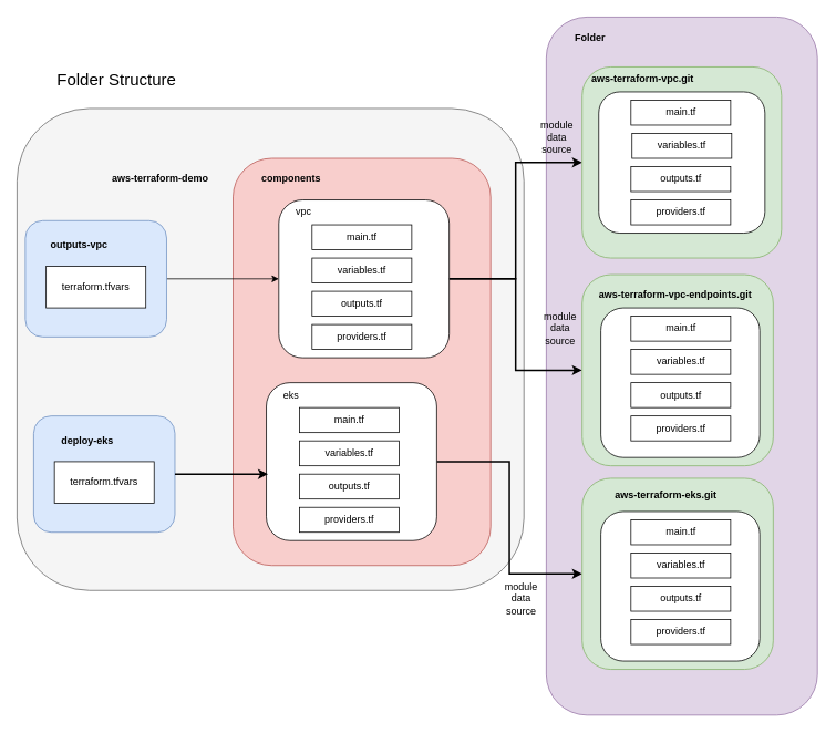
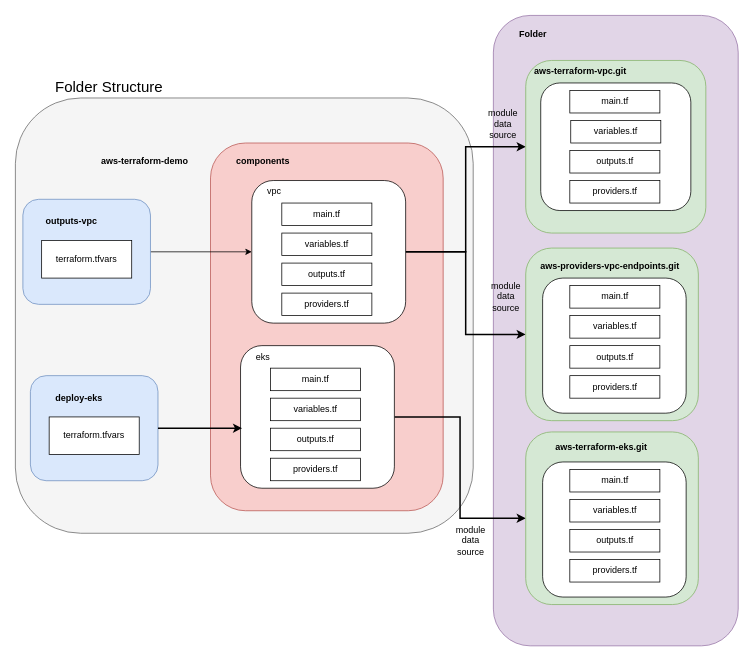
  <mxCell id="0" />
  <mxCell id="1" parent="0" />
  <mxCell id="2" value="" style="rounded=1;whiteSpace=wrap;html=1;fillColor=#e1d5e7;strokeColor=#9673a6;" vertex="1" parent="1"><mxGeometry x="656.88" y="20" width="326.25" height="840" as="geometry" /></mxCell>
  <mxCell id="3" value="" style="rounded=1;whiteSpace=wrap;html=1;fillColor=#f5f5f5;fontColor=#333333;strokeColor=#666666;" vertex="1" parent="1"><mxGeometry x="20" y="130" width="610" height="580" as="geometry" /></mxCell>
  <mxCell id="4" value="" style="rounded=1;whiteSpace=wrap;html=1;fillColor=#f8cecc;strokeColor=#b85450;" vertex="1" parent="1"><mxGeometry x="280" y="190" width="310" height="490" as="geometry" /></mxCell>
- <mxCell id="5" value="&lt;font style=&quot;font-size: 20px;&quot;&gt;Folder Structure&lt;/font&gt;" style="text;html=1;strokeColor=none;fillColor=none;align=center;verticalAlign=middle;whiteSpace=wrap;rounded=0;" vertex="1" parent="1"><mxGeometry x="35" y="80" width="210" height="30" as="geometry" /></mxCell>
+ <mxCell id="5" value="&lt;font style=&quot;font-size: 20px;&quot;&gt;Folder Structure&lt;/font&gt;" style="text;html=1;strokeColor=none;fillColor=none;align=center;verticalAlign=middle;whiteSpace=wrap;rounded=0;" vertex="1" parent="1"><mxGeometry x="40" y="100" width="210" height="30" as="geometry" /></mxCell>
  <mxCell id="6" style="edgeStyle=orthogonalEdgeStyle;rounded=0;orthogonalLoop=1;jettySize=auto;html=1;exitX=1;exitY=0.5;exitDx=0;exitDy=0;" edge="1" parent="1" source="7" target="10"><mxGeometry relative="1" as="geometry" /></mxCell>
  <mxCell id="7" value="" style="rounded=1;whiteSpace=wrap;html=1;fillColor=#dae8fc;strokeColor=#6c8ebf;" vertex="1" parent="1"><mxGeometry x="30" y="265" width="170" height="140" as="geometry" /></mxCell>
  <mxCell id="8" style="edgeStyle=orthogonalEdgeStyle;rounded=0;orthogonalLoop=1;jettySize=auto;html=1;exitX=1;exitY=0.5;exitDx=0;exitDy=0;entryX=0;entryY=0.5;entryDx=0;entryDy=0;strokeWidth=2;" edge="1" parent="1" source="10" target="20"><mxGeometry relative="1" as="geometry" /></mxCell>
  <mxCell id="9" style="edgeStyle=orthogonalEdgeStyle;rounded=0;orthogonalLoop=1;jettySize=auto;html=1;exitX=1;exitY=0.5;exitDx=0;exitDy=0;entryX=0;entryY=0.5;entryDx=0;entryDy=0;strokeWidth=2;" edge="1" parent="1" source="10" target="27"><mxGeometry relative="1" as="geometry"><Array as="points"><mxPoint x="620" y="335" /><mxPoint x="620" y="445" /></Array></mxGeometry></mxCell>
  <mxCell id="10" value="" style="rounded=1;whiteSpace=wrap;html=1;" vertex="1" parent="1"><mxGeometry x="335" y="240" width="205" height="190" as="geometry" /></mxCell>
  <mxCell id="11" value="&lt;b&gt;outputs-vpc&lt;/b&gt;" style="text;html=1;strokeColor=none;fillColor=none;align=center;verticalAlign=middle;whiteSpace=wrap;rounded=0;" vertex="1" parent="1"><mxGeometry x="50" y="280" width="90" height="30" as="geometry" /></mxCell>
  <mxCell id="12" value="&lt;div&gt;terraform.tfvars&lt;/div&gt;" style="rounded=0;whiteSpace=wrap;html=1;" vertex="1" parent="1"><mxGeometry x="55" y="320" width="120" height="50" as="geometry" /></mxCell>
  <mxCell id="13" style="edgeStyle=orthogonalEdgeStyle;rounded=0;orthogonalLoop=1;jettySize=auto;html=1;exitX=0.5;exitY=1;exitDx=0;exitDy=0;" edge="1" parent="1" source="7" target="7"><mxGeometry relative="1" as="geometry" /></mxCell>
  <mxCell id="14" value="vpc" style="text;html=1;strokeColor=none;fillColor=none;align=center;verticalAlign=middle;whiteSpace=wrap;rounded=0;" vertex="1" parent="1"><mxGeometry x="335" y="240" width="60" height="30" as="geometry" /></mxCell>
  <mxCell id="15" value="&lt;b&gt;components&lt;/b&gt;" style="text;html=1;strokeColor=none;fillColor=none;align=center;verticalAlign=middle;whiteSpace=wrap;rounded=0;" vertex="1" parent="1"><mxGeometry x="320" y="200" width="60" height="30" as="geometry" /></mxCell>
  <mxCell id="16" value="main.tf" style="rounded=0;whiteSpace=wrap;html=1;" vertex="1" parent="1"><mxGeometry x="375" y="270" width="120" height="30" as="geometry" /></mxCell>
  <mxCell id="17" value="&lt;div&gt;variables.tf&lt;/div&gt;" style="rounded=0;whiteSpace=wrap;html=1;" vertex="1" parent="1"><mxGeometry x="375" y="310" width="120" height="30" as="geometry" /></mxCell>
  <mxCell id="18" value="outputs.tf" style="rounded=0;whiteSpace=wrap;html=1;" vertex="1" parent="1"><mxGeometry x="375" y="350" width="120" height="30" as="geometry" /></mxCell>
  <mxCell id="19" value="&lt;div&gt;providers.tf&lt;/div&gt;" style="rounded=0;whiteSpace=wrap;html=1;" vertex="1" parent="1"><mxGeometry x="375" y="390" width="120" height="30" as="geometry" /></mxCell>
  <mxCell id="20" value="" style="rounded=1;whiteSpace=wrap;html=1;fillColor=#d5e8d4;strokeColor=#82b366;" vertex="1" parent="1"><mxGeometry x="700" y="80" width="240" height="230" as="geometry" /></mxCell>
  <mxCell id="21" value="&lt;b&gt;aws-terraform-vpc.git&lt;/b&gt;" style="text;html=1;strokeColor=none;fillColor=none;align=center;verticalAlign=middle;whiteSpace=wrap;rounded=0;" vertex="1" parent="1"><mxGeometry x="707.5" y="80" width="130" height="30" as="geometry" /></mxCell>
  <mxCell id="22" value="" style="rounded=1;whiteSpace=wrap;html=1;" vertex="1" parent="1"><mxGeometry x="720" y="110" width="200" height="170" as="geometry" /></mxCell>
  <mxCell id="23" value="main.tf" style="rounded=0;whiteSpace=wrap;html=1;" vertex="1" parent="1"><mxGeometry x="758.75" y="120" width="120" height="30" as="geometry" /></mxCell>
  <mxCell id="24" value="&lt;div&gt;variables.tf&lt;/div&gt;" style="rounded=0;whiteSpace=wrap;html=1;" vertex="1" parent="1"><mxGeometry x="760" y="160" width="120" height="30" as="geometry" /></mxCell>
  <mxCell id="25" value="outputs.tf" style="rounded=0;whiteSpace=wrap;html=1;" vertex="1" parent="1"><mxGeometry x="758.75" y="200" width="120" height="30" as="geometry" /></mxCell>
  <mxCell id="26" value="&lt;div&gt;providers.tf&lt;/div&gt;" style="rounded=0;whiteSpace=wrap;html=1;" vertex="1" parent="1"><mxGeometry x="758.75" y="240" width="120" height="30" as="geometry" /></mxCell>
  <mxCell id="27" value="" style="rounded=1;whiteSpace=wrap;html=1;fillColor=#d5e8d4;strokeColor=#82b366;" vertex="1" parent="1"><mxGeometry x="700" y="330" width="230" height="230" as="geometry" /></mxCell>
  <mxCell id="28" value="&lt;b&gt;aws-terraform-vpc-endpoints&lt;/b&gt;" style="text;html=1;strokeColor=none;fillColor=none;align=center;verticalAlign=middle;whiteSpace=wrap;rounded=0;" vertex="1" parent="1"><mxGeometry x="701.25" y="575" width="180" height="30" as="geometry" /></mxCell>
  <mxCell id="29" value="" style="rounded=1;whiteSpace=wrap;html=1;" vertex="1" parent="1"><mxGeometry x="722.5" y="370" width="191.25" height="180" as="geometry" /></mxCell>
  <mxCell id="30" value="main.tf" style="rounded=0;whiteSpace=wrap;html=1;" vertex="1" parent="1"><mxGeometry x="758.75" y="380" width="120" height="30" as="geometry" /></mxCell>
  <mxCell id="31" value="&lt;div&gt;variables.tf&lt;/div&gt;" style="rounded=0;whiteSpace=wrap;html=1;" vertex="1" parent="1"><mxGeometry x="758.75" y="420" width="120" height="30" as="geometry" /></mxCell>
  <mxCell id="32" value="outputs.tf" style="rounded=0;whiteSpace=wrap;html=1;" vertex="1" parent="1"><mxGeometry x="758.75" y="460" width="120" height="30" as="geometry" /></mxCell>
  <mxCell id="33" value="&lt;div&gt;providers.tf&lt;/div&gt;" style="rounded=0;whiteSpace=wrap;html=1;" vertex="1" parent="1"><mxGeometry x="758.75" y="500" width="120" height="30" as="geometry" /></mxCell>
  <mxCell id="34" value="&lt;b&gt;aws-terraform-demo&lt;/b&gt;" style="text;html=1;strokeColor=none;fillColor=none;align=center;verticalAlign=middle;whiteSpace=wrap;rounded=0;" vertex="1" parent="1"><mxGeometry x="130" y="200" width="125" height="30" as="geometry" /></mxCell>
  <mxCell id="35" value="module data source" style="text;html=1;strokeColor=none;fillColor=none;align=center;verticalAlign=middle;whiteSpace=wrap;rounded=0;" vertex="1" parent="1"><mxGeometry x="643.75" y="380" width="60" height="30" as="geometry" /></mxCell>
  <mxCell id="36" value="module data source" style="text;html=1;strokeColor=none;fillColor=none;align=center;verticalAlign=middle;whiteSpace=wrap;rounded=0;" vertex="1" parent="1"><mxGeometry x="640" y="150" width="60" height="30" as="geometry" /></mxCell>
  <mxCell id="37" value="" style="rounded=1;whiteSpace=wrap;html=1;fillColor=#dae8fc;strokeColor=#6c8ebf;" vertex="1" parent="1"><mxGeometry x="40" y="500" width="170" height="140" as="geometry" /></mxCell>
  <mxCell id="38" value="&lt;b&gt;deploy-eks&lt;/b&gt;" style="text;html=1;strokeColor=none;fillColor=none;align=center;verticalAlign=middle;whiteSpace=wrap;rounded=0;" vertex="1" parent="1"><mxGeometry x="60" y="515" width="90" height="30" as="geometry" /></mxCell>
  <mxCell id="39" value="&lt;div&gt;terraform.tfvars&lt;/div&gt;" style="rounded=0;whiteSpace=wrap;html=1;" vertex="1" parent="1"><mxGeometry x="65" y="555" width="120" height="50" as="geometry" /></mxCell>
  <mxCell id="40" style="edgeStyle=orthogonalEdgeStyle;rounded=0;orthogonalLoop=1;jettySize=auto;html=1;exitX=1;exitY=0.5;exitDx=0;exitDy=0;strokeWidth=2;" edge="1" parent="1" source="41" target="48"><mxGeometry relative="1" as="geometry" /></mxCell>
  <mxCell id="41" value="" style="rounded=1;whiteSpace=wrap;html=1;" vertex="1" parent="1"><mxGeometry x="320" y="460" width="205" height="190" as="geometry" /></mxCell>
  <mxCell id="42" value="eks" style="text;html=1;strokeColor=none;fillColor=none;align=center;verticalAlign=middle;whiteSpace=wrap;rounded=0;" vertex="1" parent="1"><mxGeometry x="320" y="460" width="60" height="30" as="geometry" /></mxCell>
  <mxCell id="43" value="main.tf" style="rounded=0;whiteSpace=wrap;html=1;" vertex="1" parent="1"><mxGeometry x="360" y="490" width="120" height="30" as="geometry" /></mxCell>
  <mxCell id="44" value="&lt;div&gt;variables.tf&lt;/div&gt;" style="rounded=0;whiteSpace=wrap;html=1;" vertex="1" parent="1"><mxGeometry x="360" y="530" width="120" height="30" as="geometry" /></mxCell>
  <mxCell id="45" value="&lt;div&gt;providers.tf&lt;/div&gt;" style="rounded=0;whiteSpace=wrap;html=1;" vertex="1" parent="1"><mxGeometry x="360" y="610" width="120" height="30" as="geometry" /></mxCell>
  <mxCell id="46" value="outputs.tf" style="rounded=0;whiteSpace=wrap;html=1;" vertex="1" parent="1"><mxGeometry x="360" y="570" width="120" height="30" as="geometry" /></mxCell>
  <mxCell id="47" style="edgeStyle=orthogonalEdgeStyle;rounded=0;orthogonalLoop=1;jettySize=auto;html=1;exitX=1;exitY=0.5;exitDx=0;exitDy=0;entryX=0.01;entryY=0.579;entryDx=0;entryDy=0;entryPerimeter=0;strokeWidth=2;" edge="1" parent="1" source="37" target="41"><mxGeometry relative="1" as="geometry" /></mxCell>
  <mxCell id="48" value="" style="rounded=1;whiteSpace=wrap;html=1;fillColor=#d5e8d4;strokeColor=#82b366;" vertex="1" parent="1"><mxGeometry x="700" y="575" width="230" height="230" as="geometry" /></mxCell>
  <mxCell id="49" value="&lt;b&gt;aws-terraform-eks.git&lt;/b&gt;" style="text;html=1;strokeColor=none;fillColor=none;align=center;verticalAlign=middle;whiteSpace=wrap;rounded=0;" vertex="1" parent="1"><mxGeometry x="711.25" y="580" width="180" height="30" as="geometry" /></mxCell>
  <mxCell id="50" value="" style="rounded=1;whiteSpace=wrap;html=1;" vertex="1" parent="1"><mxGeometry x="722.5" y="615" width="191.25" height="180" as="geometry" /></mxCell>
  <mxCell id="51" value="main.tf" style="rounded=0;whiteSpace=wrap;html=1;" vertex="1" parent="1"><mxGeometry x="758.75" y="625" width="120" height="30" as="geometry" /></mxCell>
  <mxCell id="52" value="&lt;div&gt;variables.tf&lt;/div&gt;" style="rounded=0;whiteSpace=wrap;html=1;" vertex="1" parent="1"><mxGeometry x="758.75" y="665" width="120" height="30" as="geometry" /></mxCell>
  <mxCell id="53" value="outputs.tf" style="rounded=0;whiteSpace=wrap;html=1;" vertex="1" parent="1"><mxGeometry x="758.75" y="705" width="120" height="30" as="geometry" /></mxCell>
  <mxCell id="54" value="&lt;div&gt;providers.tf&lt;/div&gt;" style="rounded=0;whiteSpace=wrap;html=1;" vertex="1" parent="1"><mxGeometry x="758.75" y="745" width="120" height="30" as="geometry" /></mxCell>
  <mxCell id="55" value="module data source" style="text;html=1;strokeColor=none;fillColor=none;align=center;verticalAlign=middle;whiteSpace=wrap;rounded=0;" vertex="1" parent="1"><mxGeometry x="596.88" y="705" width="60" height="30" as="geometry" /></mxCell>
- <mxCell id="56" value="&lt;b&gt;aws-terraform-vpc-endpoints.git&lt;/b&gt;" style="text;html=1;strokeColor=none;fillColor=none;align=center;verticalAlign=middle;whiteSpace=wrap;rounded=0;" vertex="1" parent="1"><mxGeometry x="711.25" y="340" width="202.5" height="30" as="geometry" /></mxCell>
+ <mxCell id="56" value="&lt;b&gt;aws-providers-vpc-endpoints.git&lt;/b&gt;" style="text;html=1;strokeColor=none;fillColor=none;align=center;verticalAlign=middle;whiteSpace=wrap;rounded=0;" vertex="1" parent="1"><mxGeometry x="711.25" y="340" width="202.5" height="30" as="geometry" /></mxCell>
  <mxCell id="57" value="&lt;b&gt;Folder&lt;/b&gt;" style="text;html=1;strokeColor=none;fillColor=none;align=center;verticalAlign=middle;whiteSpace=wrap;rounded=0;" vertex="1" parent="1"><mxGeometry x="680" y="30" width="60" height="30" as="geometry" /></mxCell>
